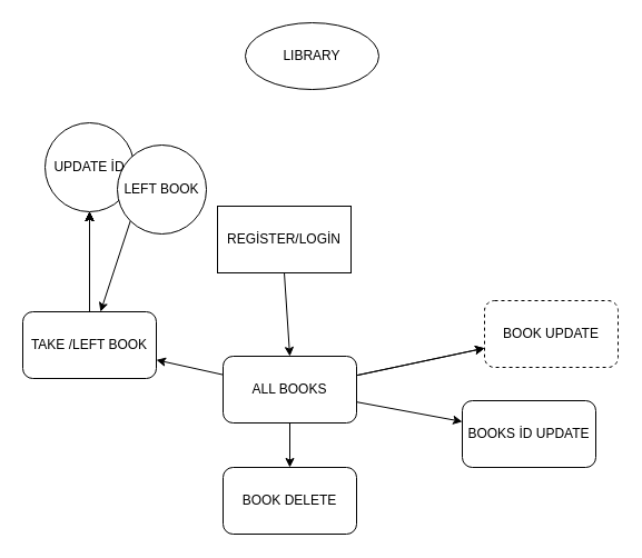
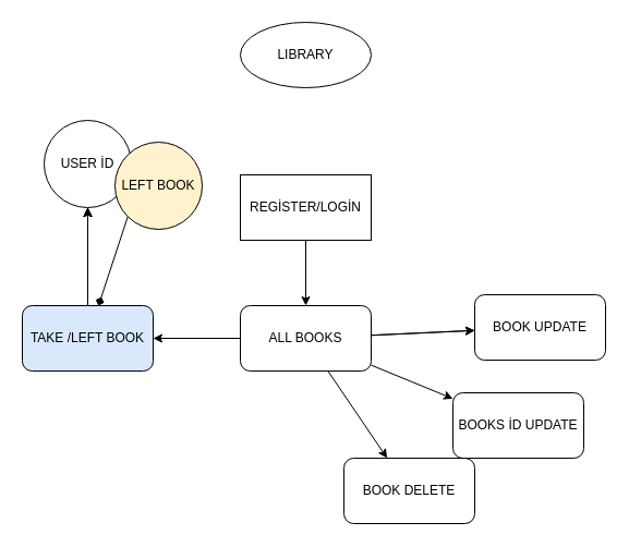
  <mxCell id="0" />
  <mxCell id="1" parent="0" />
  <mxCell id="2" value="LIBRARY" style="ellipse;whiteSpace=wrap;html=1;" vertex="1" parent="1"><mxGeometry x="220" y="20" width="120" height="60" as="geometry" /></mxCell>
  <mxCell id="3" style="edgeStyle=none;html=1;exitX=0.5;exitY=1;exitDx=0;exitDy=0;entryX=0.5;entryY=0;entryDx=0;entryDy=0;" edge="1" parent="1" source="4" target="10"><mxGeometry relative="1" as="geometry" /></mxCell>
- <mxCell id="4" value="REGİSTER/LOGİN" style="rounded=0;whiteSpace=wrap;html=1;" vertex="1" parent="1"><mxGeometry x="195" y="185" width="120" height="60" as="geometry" /></mxCell>
+ <mxCell id="4" value="REGİSTER/LOGİN" style="rounded=0;whiteSpace=wrap;html=1;" vertex="1" parent="1"><mxGeometry x="220" y="160" width="120" height="60" as="geometry" /></mxCell>
  <mxCell id="5" value="" style="edgeStyle=none;html=1;" edge="1" parent="1" source="10" target="11"><mxGeometry relative="1" as="geometry" /></mxCell>
  <mxCell id="6" value="" style="edgeStyle=none;html=1;" edge="1" parent="1" source="10" target="12"><mxGeometry relative="1" as="geometry" /></mxCell>
  <mxCell id="7" value="" style="edgeStyle=none;html=1;" edge="1" parent="1" source="10" target="12"><mxGeometry relative="1" as="geometry" /></mxCell>
  <mxCell id="8" value="" style="edgeStyle=none;html=1;" edge="1" parent="1" source="10" target="13"><mxGeometry relative="1" as="geometry" /></mxCell>
  <mxCell id="9" value="" style="edgeStyle=none;html=1;" edge="1" parent="1" source="10" target="20"><mxGeometry relative="1" as="geometry" /></mxCell>
- <mxCell id="10" value="ALL BOOKS" style="rounded=1;whiteSpace=wrap;html=1;" vertex="1" parent="1"><mxGeometry x="200" y="320" width="120" height="60" as="geometry" /></mxCell>
+ <mxCell id="10" value="ALL BOOKS" style="rounded=1;whiteSpace=wrap;html=1;" vertex="1" parent="1"><mxGeometry x="220" y="280" width="120" height="60" as="geometry" /></mxCell>
  <mxCell id="11" value="BOOKS İD UPDATE" style="whiteSpace=wrap;html=1;rounded=1;" vertex="1" parent="1"><mxGeometry x="415" y="360" width="120" height="60" as="geometry" /></mxCell>
- <mxCell id="12" value="BOOK UPDATE" style="whiteSpace=wrap;html=1;rounded=1;dashed=1;" vertex="1" parent="1"><mxGeometry x="435" y="270" width="120" height="60" as="geometry" /></mxCell>
- <mxCell id="13" value="BOOK DELETE" style="whiteSpace=wrap;html=1;rounded=1;" vertex="1" parent="1"><mxGeometry x="200" y="420" width="120" height="60" as="geometry" /></mxCell>
+ <mxCell id="12" value="BOOK UPDATE" style="whiteSpace=wrap;html=1;rounded=1;" vertex="1" parent="1"><mxGeometry x="435" y="270" width="120" height="60" as="geometry" /></mxCell>
+ <mxCell id="13" value="BOOK DELETE" style="whiteSpace=wrap;html=1;rounded=1;" vertex="1" parent="1"><mxGeometry x="315" y="420" width="120" height="60" as="geometry" /></mxCell>
  <mxCell id="14" value="" style="edgeStyle=none;html=1;" edge="1" parent="1" source="20" target="21"><mxGeometry relative="1" as="geometry" /></mxCell>
  <mxCell id="15" value="" style="edgeStyle=none;html=1;" edge="1" parent="1" source="20" target="21"><mxGeometry relative="1" as="geometry" /></mxCell>
  <mxCell id="16" value="" style="edgeStyle=none;html=1;" edge="1" parent="1" source="20" target="21"><mxGeometry relative="1" as="geometry" /></mxCell>
  <mxCell id="17" value="" style="edgeStyle=none;html=1;" edge="1" parent="1" source="20" target="21"><mxGeometry relative="1" as="geometry" /></mxCell>
  <mxCell id="18" value="" style="edgeStyle=none;html=1;" edge="1" parent="1" source="20" target="21"><mxGeometry relative="1" as="geometry" /></mxCell>
  <mxCell id="19" value="" style="edgeStyle=none;html=1;" edge="1" parent="1" source="20" target="21"><mxGeometry relative="1" as="geometry" /></mxCell>
- <mxCell id="20" value="TAKE /LEFT BOOK" style="whiteSpace=wrap;html=1;rounded=1;" vertex="1" parent="1"><mxGeometry x="20" y="280" width="120" height="60" as="geometry" /></mxCell>
- <mxCell id="21" value="UPDATE İD&lt;br&gt;" style="ellipse;whiteSpace=wrap;html=1;rounded=1;" vertex="1" parent="1"><mxGeometry x="40" y="110" width="80" height="80" as="geometry" /></mxCell>
- <mxCell id="22" style="edgeStyle=none;html=1;exitX=0;exitY=1;exitDx=0;exitDy=0;" edge="1" parent="1" source="23" target="20"><mxGeometry relative="1" as="geometry" /></mxCell>
- <mxCell id="23" value="LEFT BOOK" style="ellipse;whiteSpace=wrap;html=1;rounded=1;" vertex="1" parent="1"><mxGeometry x="105" y="130" width="80" height="80" as="geometry" /></mxCell>
+ <mxCell id="20" value="TAKE /LEFT BOOK" style="whiteSpace=wrap;html=1;rounded=1;fillColor=#dae8fc;" vertex="1" parent="1"><mxGeometry x="20" y="280" width="120" height="60" as="geometry" /></mxCell>
+ <mxCell id="21" value="USER İD&lt;br&gt;" style="ellipse;whiteSpace=wrap;html=1;rounded=1;" vertex="1" parent="1"><mxGeometry x="40" y="110" width="80" height="80" as="geometry" /></mxCell>
+ <mxCell id="22" style="edgeStyle=none;html=1;exitX=0;exitY=1;exitDx=0;exitDy=0;endArrow=diamond;" edge="1" parent="1" source="23" target="20"><mxGeometry relative="1" as="geometry" /></mxCell>
+ <mxCell id="23" value="LEFT BOOK" style="ellipse;whiteSpace=wrap;html=1;rounded=1;fillColor=#fff2cc;" vertex="1" parent="1"><mxGeometry x="105" y="130" width="80" height="80" as="geometry" /></mxCell>
